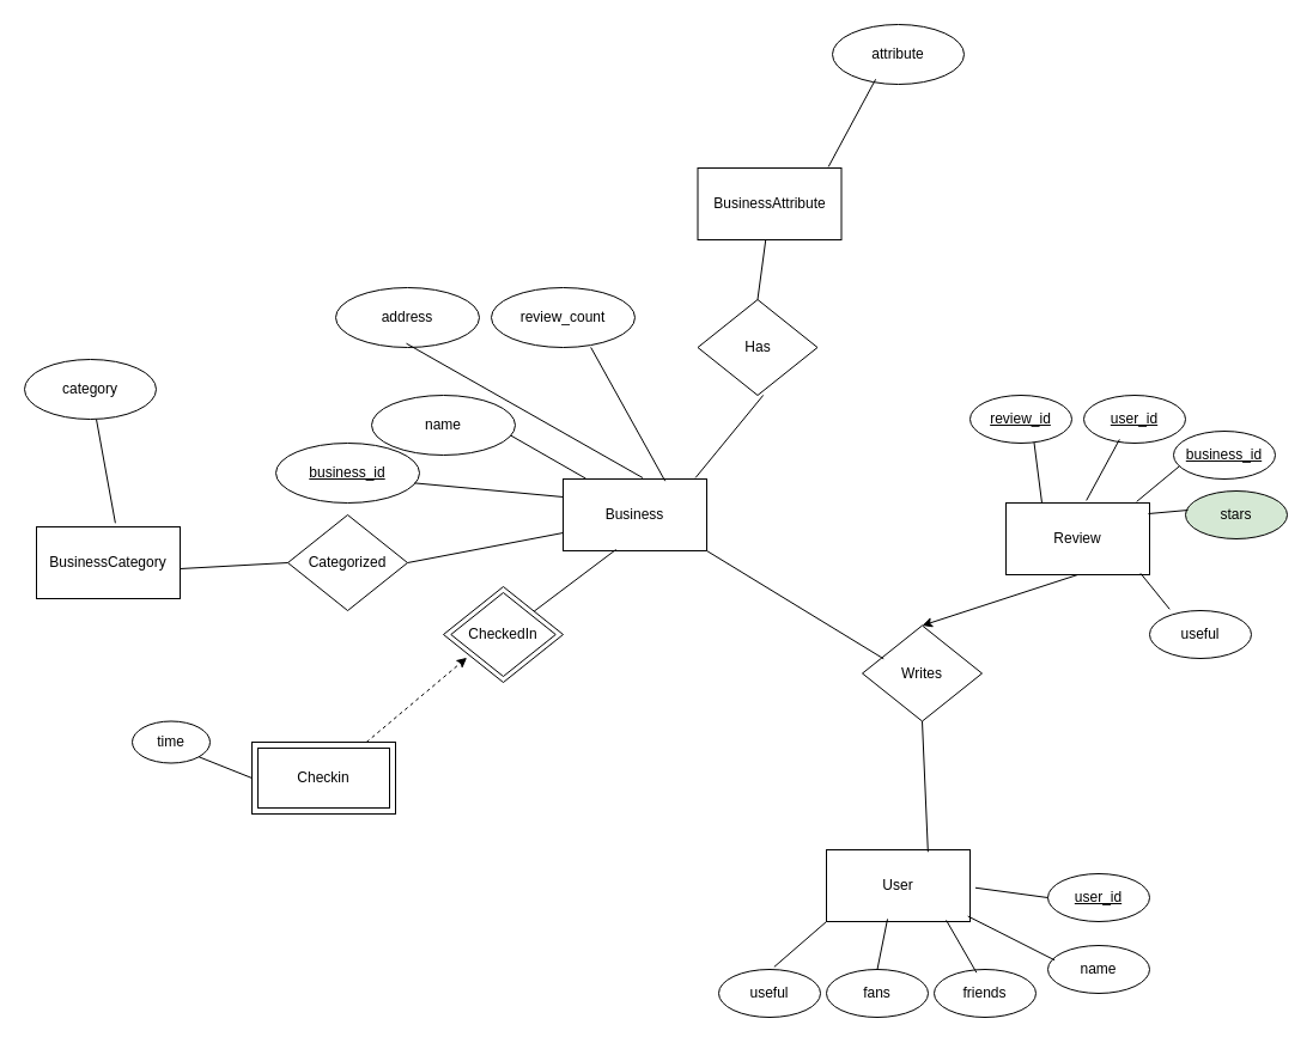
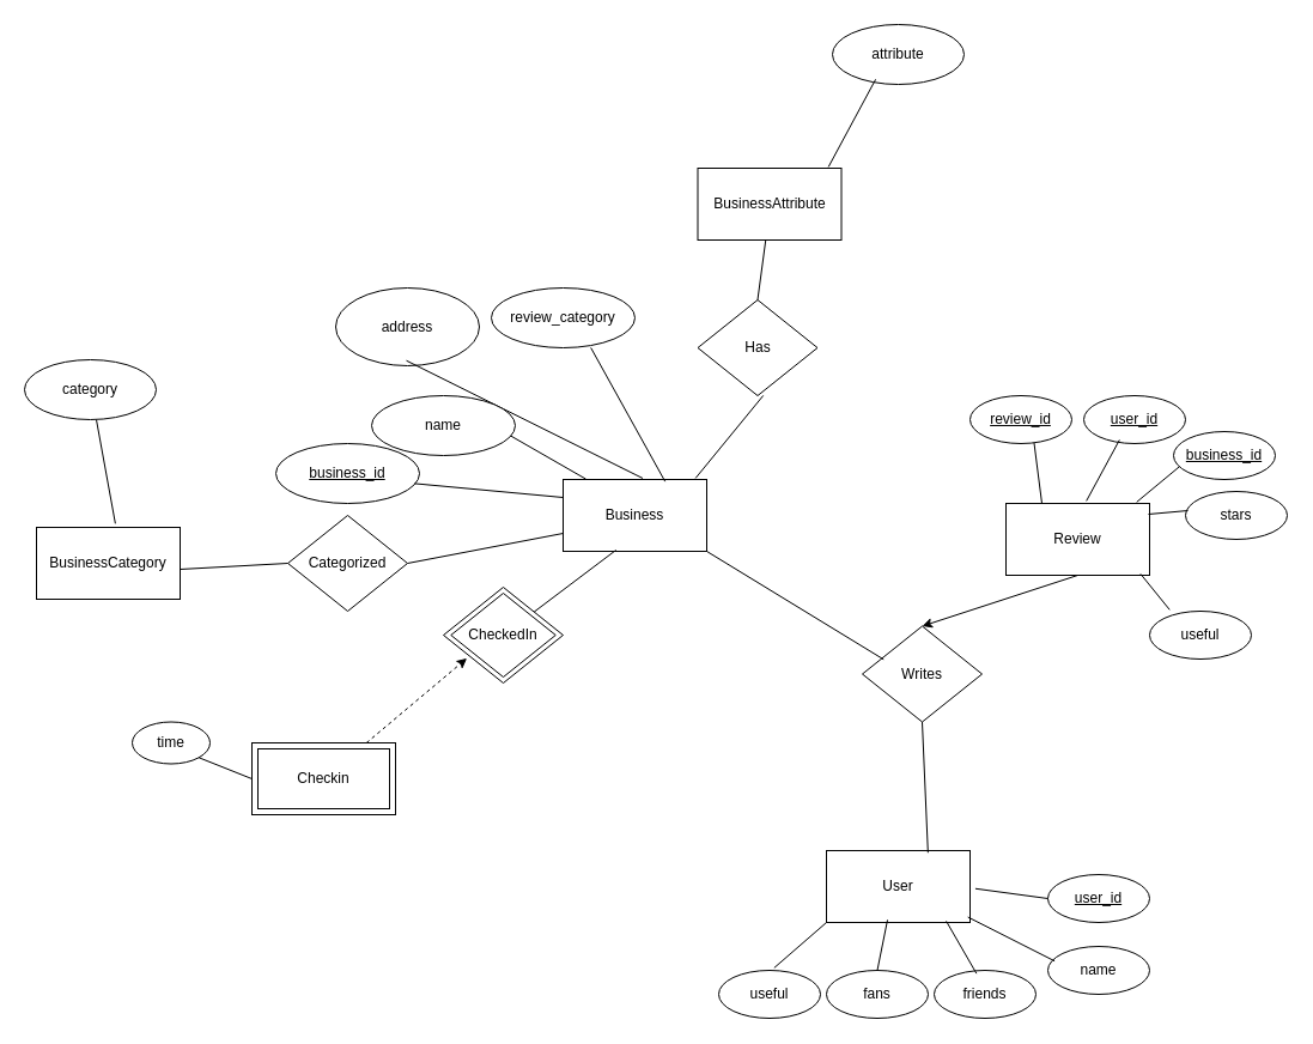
  <mxCell id="0" />
  <mxCell id="1" parent="0" />
  <mxCell id="2" value="&lt;div&gt;Business&lt;/div&gt;" style="rounded=0;whiteSpace=wrap;html=1;" parent="1" vertex="1"><mxGeometry x="470" y="400" width="120" height="60" as="geometry" /></mxCell>
  <mxCell id="3" value="Review" style="rounded=0;whiteSpace=wrap;html=1;" parent="1" vertex="1"><mxGeometry x="840" y="420" width="120" height="60" as="geometry" /></mxCell>
  <mxCell id="4" value="User" style="rounded=0;whiteSpace=wrap;html=1;" parent="1" vertex="1"><mxGeometry x="690" y="710" width="120" height="60" as="geometry" /></mxCell>
  <mxCell id="5" value="&lt;div&gt;Checkin&lt;/div&gt;" style="rounded=0;whiteSpace=wrap;html=1;" parent="1" vertex="1"><mxGeometry x="210" y="620" width="120" height="60" as="geometry" /></mxCell>
  <mxCell id="6" value="business_id" style="ellipse;whiteSpace=wrap;html=1;fontStyle=4" parent="1" vertex="1"><mxGeometry x="230" y="370" width="120" height="50" as="geometry" /></mxCell>
- <mxCell id="7" value="address" style="ellipse;whiteSpace=wrap;html=1;" parent="1" vertex="1"><mxGeometry x="280" y="240" width="120" height="50" as="geometry" /></mxCell>
- <mxCell id="8" value="review_count" style="ellipse;whiteSpace=wrap;html=1;" parent="1" vertex="1"><mxGeometry x="410" y="240" width="120" height="50" as="geometry" /></mxCell>
+ <mxCell id="7" value="address" style="ellipse;whiteSpace=wrap;html=1;" parent="1" vertex="1"><mxGeometry x="280" y="240" width="120" height="65" as="geometry" /></mxCell>
+ <mxCell id="8" value="review_category" style="ellipse;whiteSpace=wrap;html=1;" parent="1" vertex="1"><mxGeometry x="410" y="240" width="120" height="50" as="geometry" /></mxCell>
  <mxCell id="9" value="CheckedIn" style="rhombus;whiteSpace=wrap;html=1;" parent="1" vertex="1"><mxGeometry x="370" y="490" width="100" height="80" as="geometry" /></mxCell>
  <mxCell id="10" value="Writes" style="rhombus;whiteSpace=wrap;html=1;" parent="1" vertex="1"><mxGeometry x="720" y="522.5" width="100" height="80" as="geometry" /></mxCell>
  <mxCell id="11" value="" style="endArrow=none;html=1;rounded=0;entryX=0.158;entryY=-0.007;entryDx=0;entryDy=0;exitX=0.966;exitY=0.668;exitDx=0;exitDy=0;exitPerimeter=0;entryPerimeter=0;" parent="1" target="2" edge="1" source="46"><mxGeometry width="50" height="50" relative="1" as="geometry"><mxPoint x="350" y="395" as="sourcePoint" /><mxPoint x="560" y="460" as="targetPoint" /></mxGeometry></mxCell>
  <mxCell id="12" value="" style="endArrow=none;html=1;rounded=0;entryX=0;entryY=0.5;entryDx=0;entryDy=0;exitX=1;exitY=0.5;exitDx=0;exitDy=0;" parent="1" source="44" edge="1"><mxGeometry width="50" height="50" relative="1" as="geometry"><mxPoint x="360" y="455" as="sourcePoint" /><mxPoint x="470" y="445" as="targetPoint" /></mxGeometry></mxCell>
  <mxCell id="13" value="" style="endArrow=none;html=1;rounded=0;entryX=0.71;entryY=0.028;entryDx=0;entryDy=0;exitX=0.693;exitY=0.999;exitDx=0;exitDy=0;entryPerimeter=0;exitPerimeter=0;" parent="1" source="8" target="2" edge="1"><mxGeometry width="50" height="50" relative="1" as="geometry"><mxPoint x="430" y="347" as="sourcePoint" /><mxPoint x="563" y="383" as="targetPoint" /></mxGeometry></mxCell>
  <mxCell id="14" value="" style="endArrow=none;html=1;rounded=0;entryX=0.554;entryY=-0.017;entryDx=0;entryDy=0;exitX=0.492;exitY=0.934;exitDx=0;exitDy=0;entryPerimeter=0;exitPerimeter=0;" parent="1" source="7" target="2" edge="1"><mxGeometry width="50" height="50" relative="1" as="geometry"><mxPoint x="420" y="483.5" as="sourcePoint" /><mxPoint x="491" y="546.5" as="targetPoint" /></mxGeometry></mxCell>
  <mxCell id="15" value="" style="endArrow=none;html=1;rounded=0;entryX=0.368;entryY=0.983;entryDx=0;entryDy=0;entryPerimeter=0;" parent="1" source="9" target="2" edge="1"><mxGeometry width="50" height="50" relative="1" as="geometry"><mxPoint x="580" y="630" as="sourcePoint" /><mxPoint x="630" y="580" as="targetPoint" /></mxGeometry></mxCell>
  <mxCell id="16" value="" style="endArrow=classic;html=1;rounded=0;entryX=0.196;entryY=0.742;entryDx=0;entryDy=0;entryPerimeter=0;dashed=1;" parent="1" source="5" target="9" edge="1"><mxGeometry width="50" height="50" relative="1" as="geometry"><mxPoint x="550" y="630" as="sourcePoint" /><mxPoint x="600" y="580" as="targetPoint" /></mxGeometry></mxCell>
  <mxCell id="17" value="" style="rounded=0;whiteSpace=wrap;html=1;fillColor=none;" parent="1" vertex="1"><mxGeometry x="215" y="625" width="110" height="50" as="geometry" /></mxCell>
  <mxCell id="18" value="" style="rhombus;whiteSpace=wrap;html=1;fillColor=none;" parent="1" vertex="1"><mxGeometry x="376.25" y="495" width="87.5" height="70" as="geometry" /></mxCell>
  <mxCell id="19" value="time" style="ellipse;whiteSpace=wrap;html=1;" parent="1" vertex="1"><mxGeometry x="110" y="602.5" width="65" height="35" as="geometry" /></mxCell>
  <mxCell id="20" value="" style="endArrow=none;html=1;rounded=0;exitX=1;exitY=1;exitDx=0;exitDy=0;entryX=0;entryY=0.5;entryDx=0;entryDy=0;" parent="1" source="19" target="5" edge="1"><mxGeometry width="50" height="50" relative="1" as="geometry"><mxPoint x="260" y="670" as="sourcePoint" /><mxPoint x="310" y="620" as="targetPoint" /></mxGeometry></mxCell>
  <mxCell id="21" value="" style="endArrow=classic;html=1;rounded=0;exitX=0.5;exitY=1;exitDx=0;exitDy=0;entryX=0.5;entryY=0;entryDx=0;entryDy=0;" parent="1" source="3" target="10" edge="1"><mxGeometry width="50" height="50" relative="1" as="geometry"><mxPoint x="710" y="570" as="sourcePoint" /><mxPoint x="760" y="520" as="targetPoint" /></mxGeometry></mxCell>
  <mxCell id="22" value="" style="endArrow=none;html=1;rounded=0;exitX=0.707;exitY=0.029;exitDx=0;exitDy=0;exitPerimeter=0;entryX=0.5;entryY=1;entryDx=0;entryDy=0;" parent="1" source="4" target="10" edge="1"><mxGeometry width="50" height="50" relative="1" as="geometry"><mxPoint x="710" y="570" as="sourcePoint" /><mxPoint x="760" y="520" as="targetPoint" /></mxGeometry></mxCell>
  <mxCell id="23" value="" style="endArrow=none;html=1;rounded=0;entryX=1;entryY=1;entryDx=0;entryDy=0;exitX=0.156;exitY=0.337;exitDx=0;exitDy=0;exitPerimeter=0;" parent="1" target="2" edge="1"><mxGeometry width="50" height="50" relative="1" as="geometry"><mxPoint x="737.755" y="550.275" as="sourcePoint" /><mxPoint x="820" y="520" as="targetPoint" /></mxGeometry></mxCell>
  <mxCell id="24" value="review_id" style="ellipse;whiteSpace=wrap;html=1;fontStyle=4" parent="1" vertex="1"><mxGeometry x="810" y="330" width="85" height="40" as="geometry" /></mxCell>
  <mxCell id="25" value="business_id" style="ellipse;whiteSpace=wrap;html=1;fontStyle=4" parent="1" vertex="1"><mxGeometry x="980" y="360" width="85" height="40" as="geometry" /></mxCell>
  <mxCell id="26" value="user_id" style="ellipse;whiteSpace=wrap;html=1;fontStyle=4" parent="1" vertex="1"><mxGeometry x="905" y="330" width="85" height="40" as="geometry" /></mxCell>
- <mxCell id="27" value="stars" style="ellipse;whiteSpace=wrap;html=1;fillColor=#d5e8d4;" parent="1" vertex="1"><mxGeometry x="990" y="410" width="85" height="40" as="geometry" /></mxCell>
+ <mxCell id="27" value="stars" style="ellipse;whiteSpace=wrap;html=1;" parent="1" vertex="1"><mxGeometry x="990" y="410" width="85" height="40" as="geometry" /></mxCell>
  <mxCell id="28" value="user_id" style="ellipse;whiteSpace=wrap;html=1;fontStyle=4" parent="1" vertex="1"><mxGeometry x="875" y="730" width="85" height="40" as="geometry" /></mxCell>
  <mxCell id="29" value="name" style="ellipse;whiteSpace=wrap;html=1;" parent="1" vertex="1"><mxGeometry x="875" y="790" width="85" height="40" as="geometry" /></mxCell>
  <mxCell id="30" value="friends" style="ellipse;whiteSpace=wrap;html=1;" parent="1" vertex="1"><mxGeometry x="780" y="810" width="85" height="40" as="geometry" /></mxCell>
  <mxCell id="31" value="fans" style="ellipse;whiteSpace=wrap;html=1;" parent="1" vertex="1"><mxGeometry x="690" y="810" width="85" height="40" as="geometry" /></mxCell>
  <mxCell id="32" value="useful" style="ellipse;whiteSpace=wrap;html=1;" parent="1" vertex="1"><mxGeometry x="600" y="810" width="85" height="40" as="geometry" /></mxCell>
  <mxCell id="33" value="useful" style="ellipse;whiteSpace=wrap;html=1;" parent="1" vertex="1"><mxGeometry x="960" y="510" width="85" height="40" as="geometry" /></mxCell>
  <mxCell id="34" value="" style="endArrow=none;html=1;rounded=0;entryX=0;entryY=0.5;entryDx=0;entryDy=0;exitX=1.037;exitY=0.529;exitDx=0;exitDy=0;exitPerimeter=0;" parent="1" source="4" target="28" edge="1"><mxGeometry width="50" height="50" relative="1" as="geometry"><mxPoint x="770" y="660" as="sourcePoint" /><mxPoint x="820" y="610" as="targetPoint" /></mxGeometry></mxCell>
  <mxCell id="35" value="" style="endArrow=none;html=1;rounded=0;entryX=0.066;entryY=0.305;entryDx=0;entryDy=0;exitX=0.985;exitY=0.925;exitDx=0;exitDy=0;exitPerimeter=0;entryPerimeter=0;" parent="1" source="4" target="29" edge="1"><mxGeometry width="50" height="50" relative="1" as="geometry"><mxPoint x="824" y="752" as="sourcePoint" /><mxPoint x="885" y="760" as="targetPoint" /></mxGeometry></mxCell>
  <mxCell id="36" value="" style="endArrow=none;html=1;rounded=0;entryX=0.416;entryY=0.067;entryDx=0;entryDy=0;exitX=0.834;exitY=0.981;exitDx=0;exitDy=0;exitPerimeter=0;entryPerimeter=0;" parent="1" source="4" target="30" edge="1"><mxGeometry width="50" height="50" relative="1" as="geometry"><mxPoint x="818" y="775" as="sourcePoint" /><mxPoint x="891" y="812" as="targetPoint" /></mxGeometry></mxCell>
  <mxCell id="37" value="" style="endArrow=none;html=1;rounded=0;entryX=0.5;entryY=0;entryDx=0;entryDy=0;exitX=0.425;exitY=0.965;exitDx=0;exitDy=0;exitPerimeter=0;" parent="1" source="4" target="31" edge="1"><mxGeometry width="50" height="50" relative="1" as="geometry"><mxPoint x="800" y="779" as="sourcePoint" /><mxPoint x="825" y="823" as="targetPoint" /></mxGeometry></mxCell>
  <mxCell id="38" value="" style="endArrow=none;html=1;rounded=0;entryX=0.545;entryY=-0.052;entryDx=0;entryDy=0;exitX=0;exitY=1;exitDx=0;exitDy=0;entryPerimeter=0;" parent="1" source="4" target="32" edge="1"><mxGeometry width="50" height="50" relative="1" as="geometry"><mxPoint x="658" y="770" as="sourcePoint" /><mxPoint x="650" y="812" as="targetPoint" /></mxGeometry></mxCell>
  <mxCell id="39" value="" style="endArrow=none;html=1;rounded=0;entryX=0.629;entryY=0.983;entryDx=0;entryDy=0;entryPerimeter=0;exitX=0.25;exitY=0;exitDx=0;exitDy=0;" parent="1" source="3" target="24" edge="1"><mxGeometry width="50" height="50" relative="1" as="geometry"><mxPoint x="770" y="550" as="sourcePoint" /><mxPoint x="820" y="500" as="targetPoint" /></mxGeometry></mxCell>
  <mxCell id="40" value="" style="endArrow=none;html=1;rounded=0;entryX=0.351;entryY=0.924;entryDx=0;entryDy=0;entryPerimeter=0;exitX=0.56;exitY=-0.035;exitDx=0;exitDy=0;exitPerimeter=0;" parent="1" source="3" target="26" edge="1"><mxGeometry width="50" height="50" relative="1" as="geometry"><mxPoint x="880" y="430" as="sourcePoint" /><mxPoint x="873" y="379" as="targetPoint" /></mxGeometry></mxCell>
  <mxCell id="41" value="" style="endArrow=none;html=1;rounded=0;entryX=0.057;entryY=0.733;entryDx=0;entryDy=0;entryPerimeter=0;exitX=0.91;exitY=-0.019;exitDx=0;exitDy=0;exitPerimeter=0;" parent="1" source="3" target="25" edge="1"><mxGeometry width="50" height="50" relative="1" as="geometry"><mxPoint x="917" y="428" as="sourcePoint" /><mxPoint x="945" y="377" as="targetPoint" /></mxGeometry></mxCell>
  <mxCell id="42" value="" style="endArrow=none;html=1;rounded=0;entryX=0.024;entryY=0.4;entryDx=0;entryDy=0;entryPerimeter=0;exitX=0.91;exitY=-0.019;exitDx=0;exitDy=0;exitPerimeter=0;" parent="1" target="27" edge="1"><mxGeometry width="50" height="50" relative="1" as="geometry"><mxPoint x="959" y="429" as="sourcePoint" /><mxPoint x="995" y="399" as="targetPoint" /></mxGeometry></mxCell>
  <mxCell id="43" value="" style="endArrow=none;html=1;rounded=0;entryX=0.197;entryY=-0.029;entryDx=0;entryDy=0;entryPerimeter=0;exitX=0.937;exitY=0.981;exitDx=0;exitDy=0;exitPerimeter=0;" parent="1" source="3" target="33" edge="1"><mxGeometry width="50" height="50" relative="1" as="geometry"><mxPoint x="970" y="460" as="sourcePoint" /><mxPoint x="1001" y="487" as="targetPoint" /></mxGeometry></mxCell>
  <mxCell id="44" value="Categorized" style="rhombus;whiteSpace=wrap;html=1;" vertex="1" parent="1"><mxGeometry x="240" y="430" width="100" height="80" as="geometry" /></mxCell>
  <mxCell id="45" value="" style="endArrow=none;html=1;rounded=0;entryX=0;entryY=0.25;entryDx=0;entryDy=0;exitX=0.966;exitY=0.668;exitDx=0;exitDy=0;exitPerimeter=0;" edge="1" parent="1" source="6" target="2"><mxGeometry width="50" height="50" relative="1" as="geometry"><mxPoint x="336" y="353" as="sourcePoint" /><mxPoint x="470" y="430" as="targetPoint" /></mxGeometry></mxCell>
  <mxCell id="46" value="name" style="ellipse;whiteSpace=wrap;html=1;" parent="1" vertex="1"><mxGeometry x="310" y="330" width="120" height="50" as="geometry" /></mxCell>
  <mxCell id="47" value="Has" style="rhombus;whiteSpace=wrap;html=1;" vertex="1" parent="1"><mxGeometry x="582.5" y="250" width="100" height="80" as="geometry" /></mxCell>
  <mxCell id="48" value="" style="endArrow=none;html=1;rounded=0;entryX=0.547;entryY=0.999;entryDx=0;entryDy=0;entryPerimeter=0;exitX=0.922;exitY=-0.018;exitDx=0;exitDy=0;exitPerimeter=0;" edge="1" parent="1" source="2" target="47"><mxGeometry width="50" height="50" relative="1" as="geometry"><mxPoint x="400" y="460" as="sourcePoint" /><mxPoint x="450" y="410" as="targetPoint" /></mxGeometry></mxCell>
  <mxCell id="49" value="" style="endArrow=none;html=1;rounded=0;exitX=0.5;exitY=0;exitDx=0;exitDy=0;" edge="1" parent="1" source="47"><mxGeometry width="50" height="50" relative="1" as="geometry"><mxPoint x="591" y="409" as="sourcePoint" /><mxPoint x="639.264" y="199.964" as="targetPoint" /></mxGeometry></mxCell>
  <mxCell id="50" value="BusinessAttribute" style="rounded=0;whiteSpace=wrap;html=1;" vertex="1" parent="1"><mxGeometry x="582.5" y="140" width="120" height="60" as="geometry" /></mxCell>
  <mxCell id="51" value="BusinessCategory" style="rounded=0;whiteSpace=wrap;html=1;" vertex="1" parent="1"><mxGeometry x="30" width="120" height="60" as="geometry" y="440" /></mxCell>
  <mxCell id="52" value="" style="endArrow=none;html=1;rounded=0;entryX=0;entryY=0.5;entryDx=0;entryDy=0;exitX=1;exitY=0.5;exitDx=0;exitDy=0;" edge="1" parent="1" target="44"><mxGeometry width="50" height="50" relative="1" as="geometry"><mxPoint x="150" y="475" as="sourcePoint" /><mxPoint x="280" y="450" as="targetPoint" /></mxGeometry></mxCell>
  <mxCell id="53" value="" style="endArrow=none;html=1;rounded=0;exitX=0.549;exitY=-0.053;exitDx=0;exitDy=0;exitPerimeter=0;" edge="1" parent="1" source="51"><mxGeometry width="50" height="50" relative="1" as="geometry"><mxPoint x="170" y="310" as="sourcePoint" /><mxPoint x="80" y="350" as="targetPoint" /></mxGeometry></mxCell>
  <mxCell id="54" value="category" style="ellipse;whiteSpace=wrap;html=1;" vertex="1" parent="1"><mxGeometry x="20" y="300" width="110" height="50" as="geometry" /></mxCell>
  <mxCell id="55" value="attribute" style="ellipse;whiteSpace=wrap;html=1;" vertex="1" parent="1"><mxGeometry x="695" y="20" width="110" height="50" as="geometry" /></mxCell>
  <mxCell id="56" value="" style="endArrow=none;html=1;rounded=0;entryX=0.328;entryY=0.916;entryDx=0;entryDy=0;entryPerimeter=0;exitX=0.91;exitY=-0.018;exitDx=0;exitDy=0;exitPerimeter=0;" edge="1" parent="1" source="50" target="55"><mxGeometry width="50" height="50" relative="1" as="geometry"><mxPoint x="610" y="210" as="sourcePoint" /><mxPoint x="660" y="160" as="targetPoint" /></mxGeometry></mxCell>
